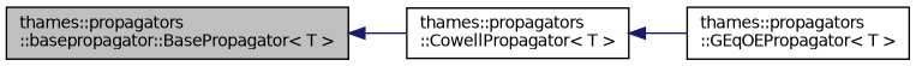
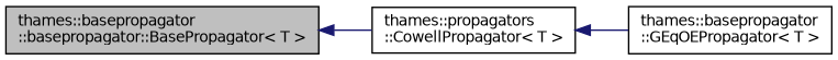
  digraph {
    rankdir=LR
    node [color=black fillcolor=white fontname=Helvetica fontsize=10 shape=record style=filled]
    edge [color=midnightblue dir=back fontname=Helvetica fontsize=10 labelfontname=Helvetica labelfontsize=10 style=solid]
-   n1 [fillcolor=grey75 fontcolor=black height=0.2 label="thames::propagators\l::basepropagator::BasePropagator\< T \>" width=0.4]
+   n1 [fillcolor=grey75 fontcolor=black height=0.2 label="thames::basepropagator\l::basepropagator::BasePropagator\< T \>" width=0.4]
    n2 [height=0.2 label="thames::propagators\l::CowellPropagator\< T \>" width=0.4]
-   n3 [height=0.2 label="thames::propagators\l::GEqOEPropagator\< T \>" width=0.4]
+   n3 [height=0.2 label="thames::basepropagator\l::GEqOEPropagator\< T \>" width=0.4]
    n1 -> n2
    n2 -> n3
  }
